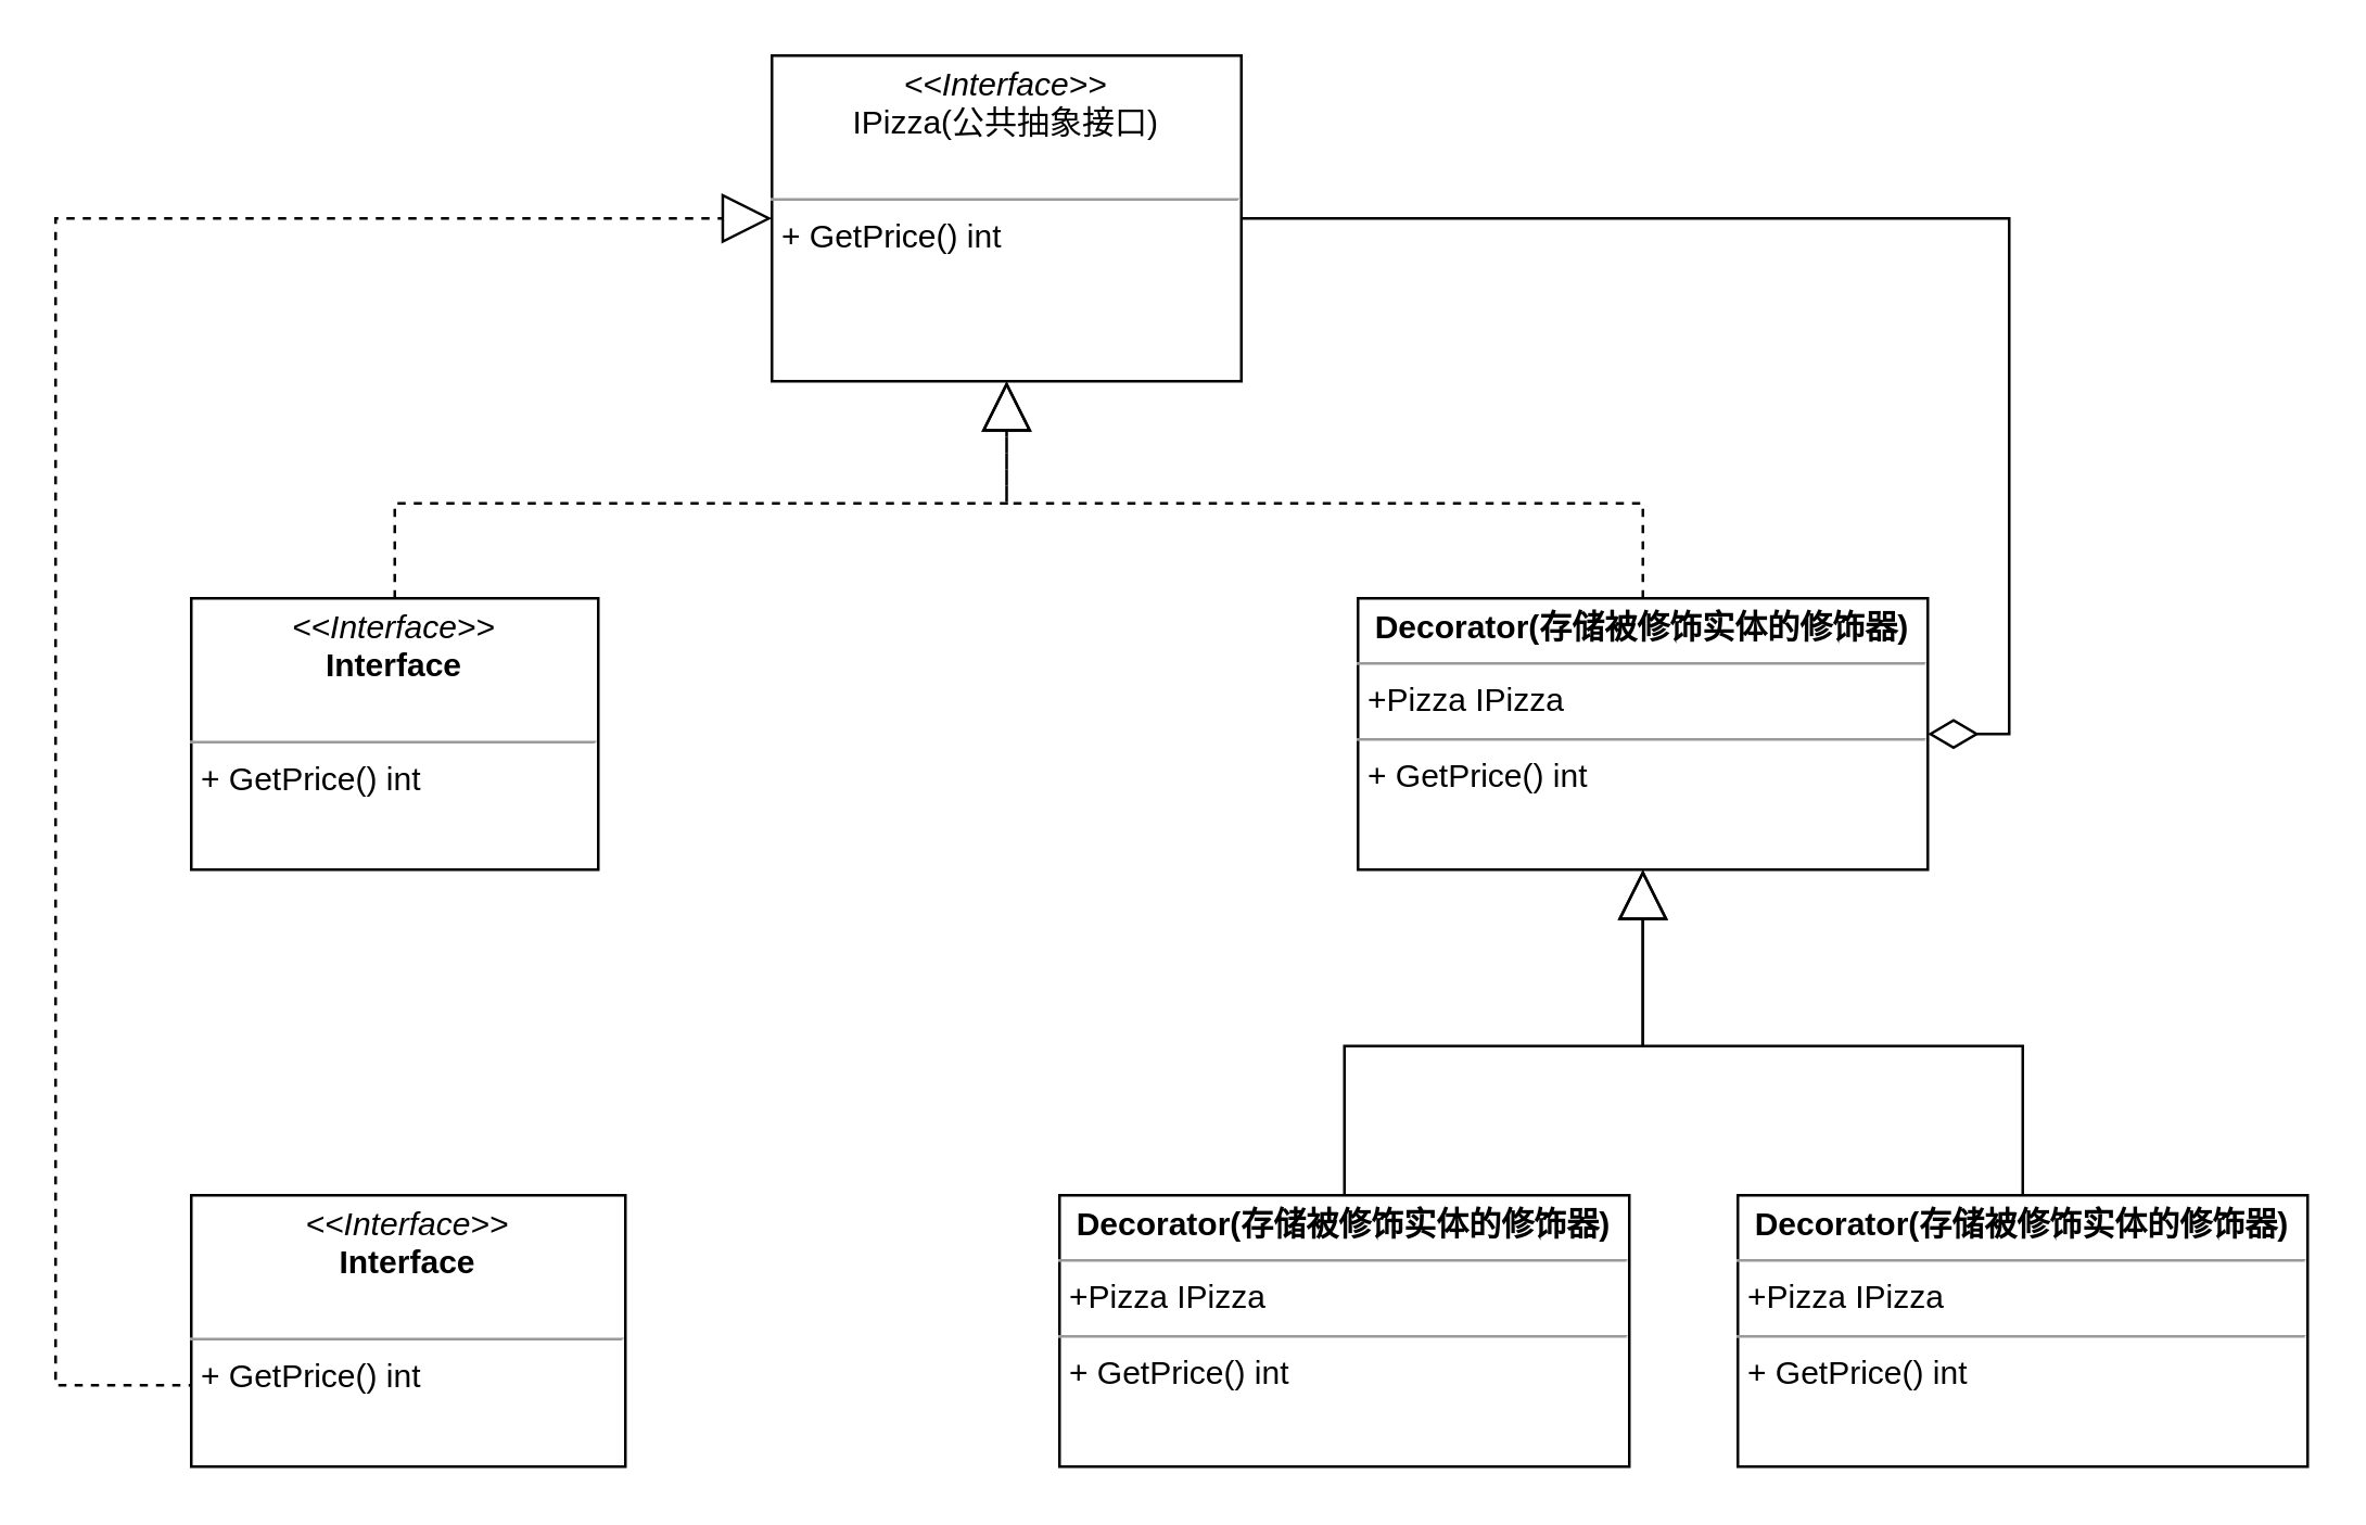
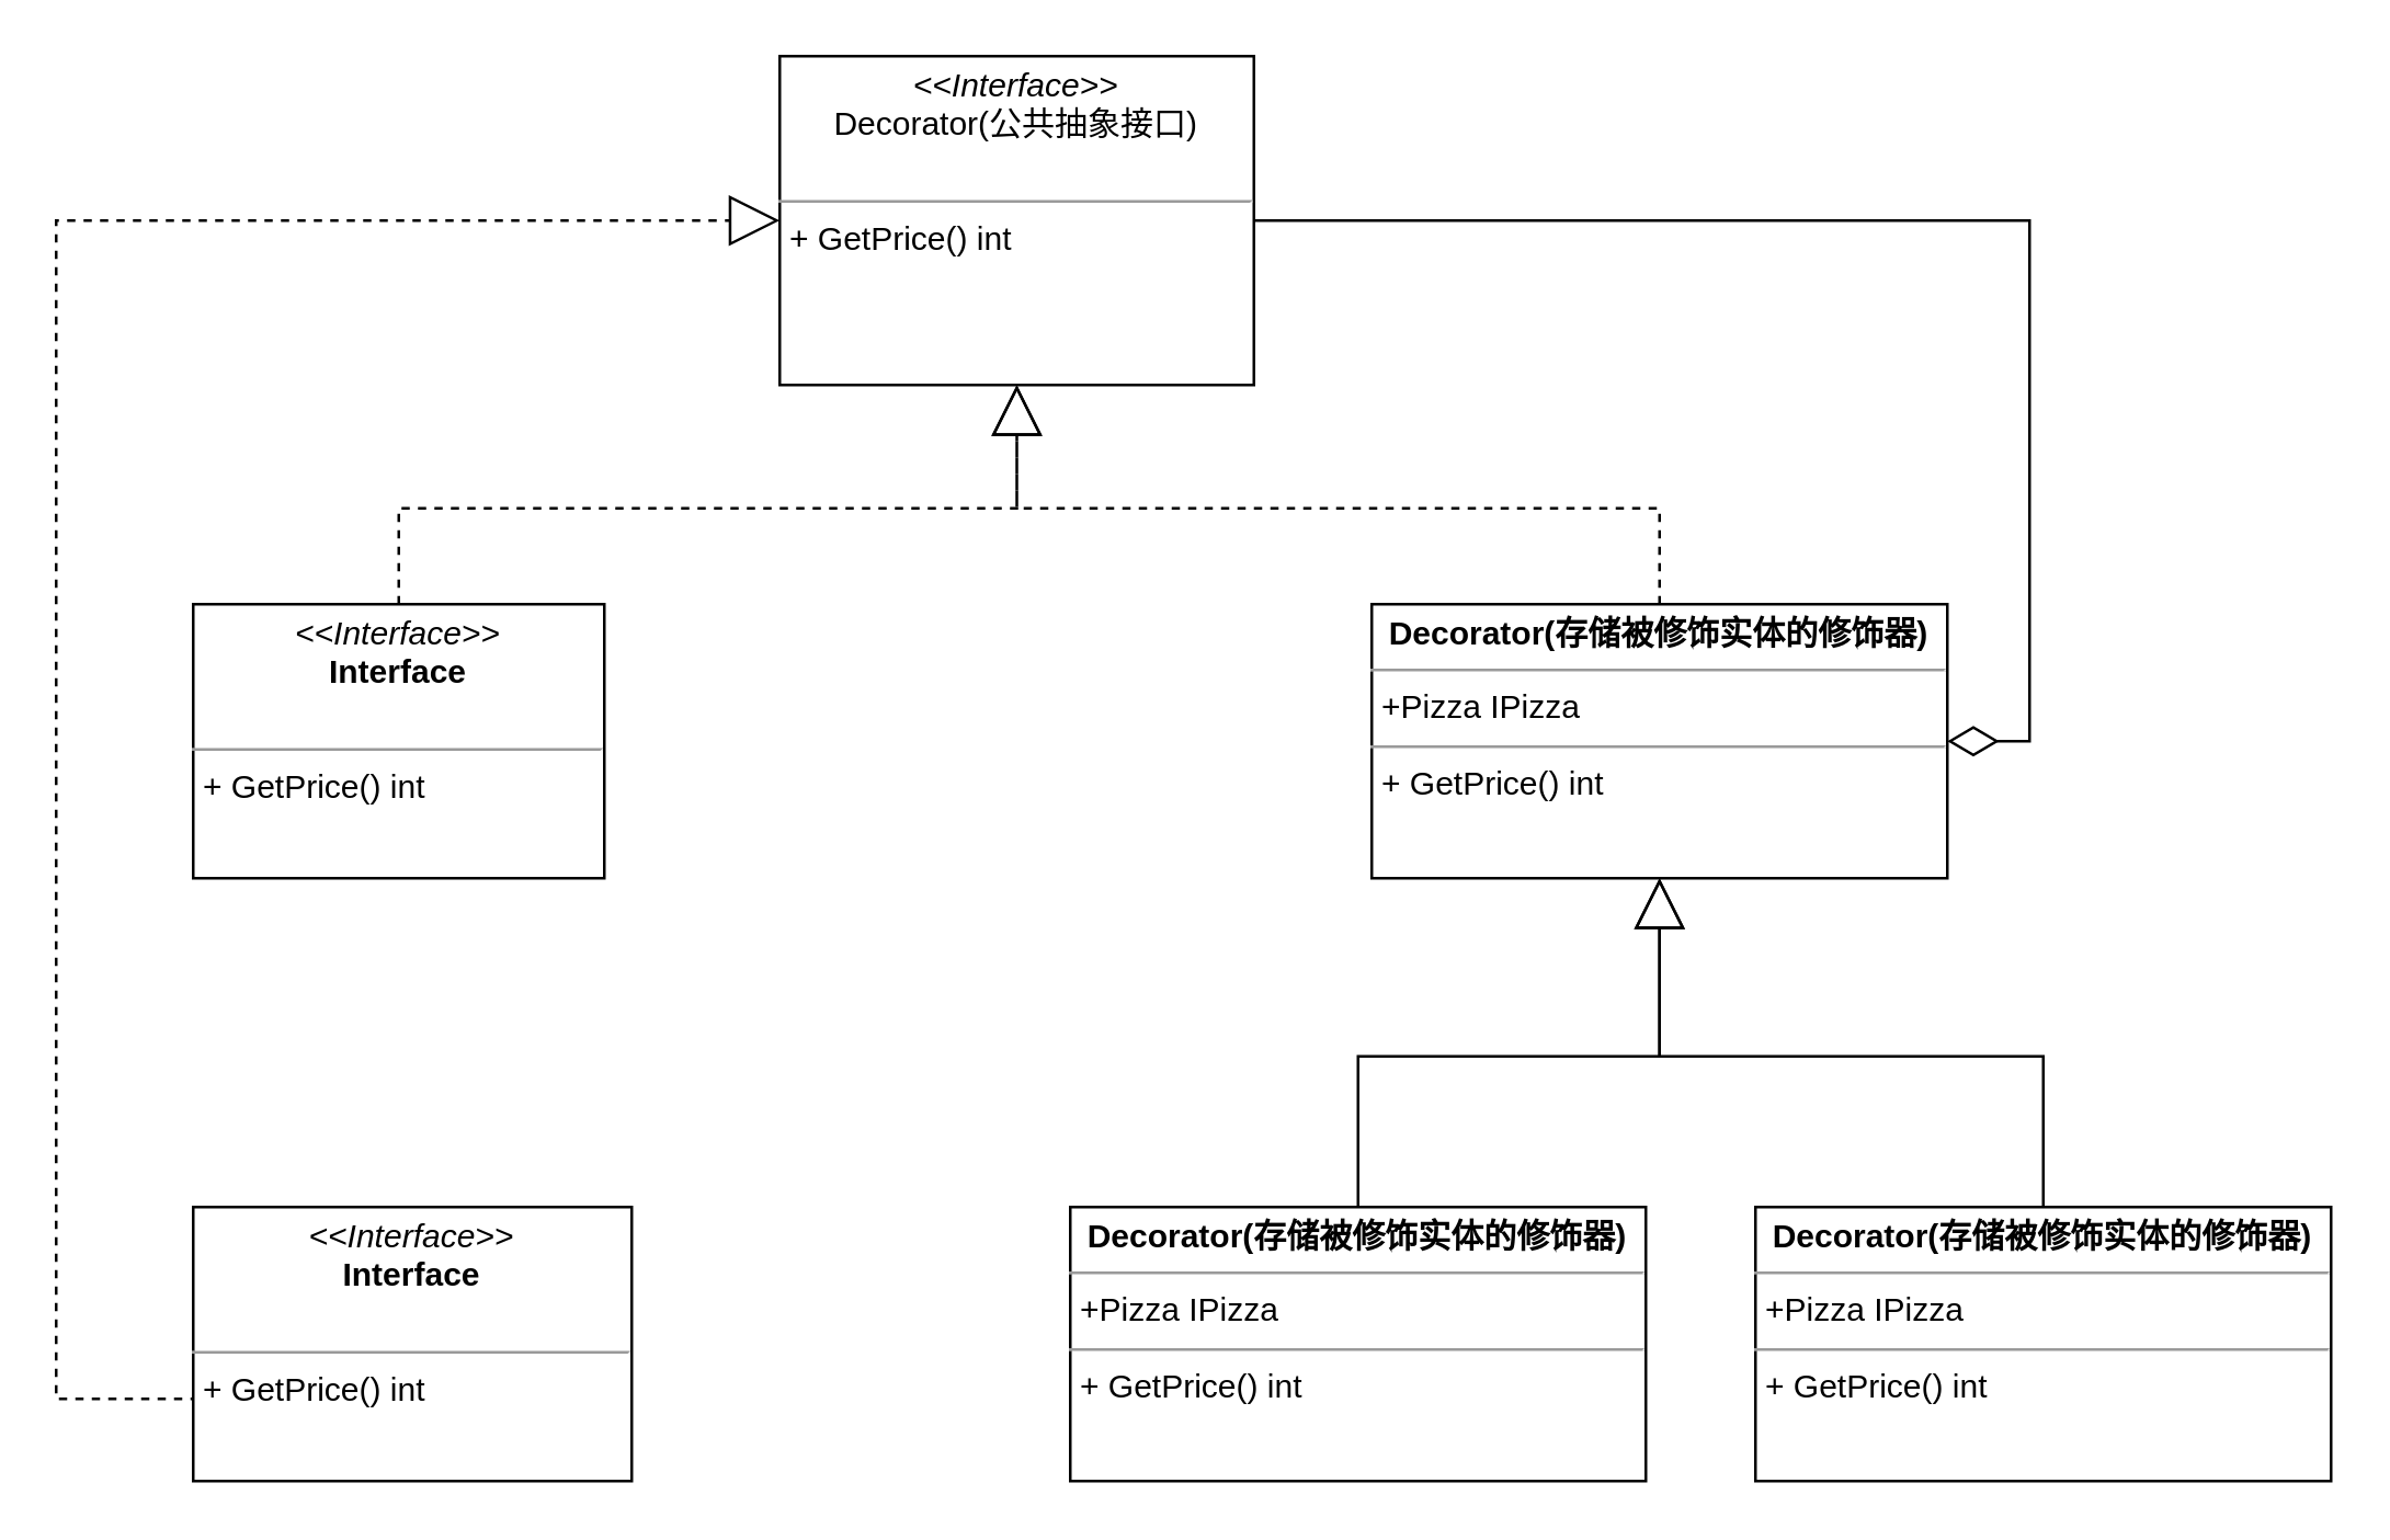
  <mxCell id="0" />
  <mxCell id="1" parent="0" />
  <mxCell id="2" style="edgeStyle=orthogonalEdgeStyle;rounded=0;orthogonalLoop=1;jettySize=auto;html=1;exitX=1;exitY=0.5;exitDx=0;exitDy=0;entryX=1;entryY=0.5;entryDx=0;entryDy=0;endArrow=diamondThin;endFill=0;startSize=16;endSize=16;" edge="1" parent="1" source="3" target="9"><mxGeometry relative="1" as="geometry" /></mxCell>
- <mxCell id="3" value="&lt;p style=&quot;margin:0px;margin-top:4px;text-align:center;&quot;&gt;&lt;i&gt;&amp;lt;&amp;lt;Interface&amp;gt;&amp;gt;&lt;/i&gt;&lt;br&gt;IPizza(公共抽象接口)&lt;/p&gt;&lt;br&gt;&lt;hr size=&quot;1&quot;&gt;&lt;p style=&quot;margin:0px;margin-left:4px;&quot;&gt;+ GetPrice() int&lt;/p&gt;" style="verticalAlign=top;align=left;overflow=fill;fontSize=12;fontFamily=Helvetica;html=1;whiteSpace=wrap;" vertex="1" parent="1"><mxGeometry x="284" y="20" width="173" height="120" as="geometry" /></mxCell>
+ <mxCell id="3" value="&lt;p style=&quot;margin:0px;margin-top:4px;text-align:center;&quot;&gt;&lt;i&gt;&amp;lt;&amp;lt;Interface&amp;gt;&amp;gt;&lt;/i&gt;&lt;br&gt;Decorator(公共抽象接口)&lt;/p&gt;&lt;br&gt;&lt;hr size=&quot;1&quot;&gt;&lt;p style=&quot;margin:0px;margin-left:4px;&quot;&gt;+ GetPrice() int&lt;/p&gt;" style="verticalAlign=top;align=left;overflow=fill;fontSize=12;fontFamily=Helvetica;html=1;whiteSpace=wrap;" vertex="1" parent="1"><mxGeometry x="284" y="20" width="173" height="120" as="geometry" /></mxCell>
  <mxCell id="4" style="edgeStyle=orthogonalEdgeStyle;rounded=0;orthogonalLoop=1;jettySize=auto;html=1;exitX=0.5;exitY=0;exitDx=0;exitDy=0;entryX=0.5;entryY=1;entryDx=0;entryDy=0;dashed=1;endArrow=block;endFill=0;endSize=16;" edge="1" parent="1" source="5" target="3"><mxGeometry relative="1" as="geometry" /></mxCell>
  <mxCell id="5" value="&lt;p style=&quot;margin:0px;margin-top:4px;text-align:center;&quot;&gt;&lt;i&gt;&amp;lt;&amp;lt;Interface&amp;gt;&amp;gt;&lt;/i&gt;&lt;br&gt;&lt;b&gt;Interface&lt;/b&gt;&lt;/p&gt;&lt;p style=&quot;margin:0px;margin-left:4px;&quot;&gt;&lt;br&gt;&lt;/p&gt;&lt;hr size=&quot;1&quot;&gt;&lt;p style=&quot;margin:0px;margin-left:4px;&quot;&gt;+ GetPrice() int&lt;br&gt;&lt;/p&gt;" style="verticalAlign=top;align=left;overflow=fill;fontSize=12;fontFamily=Helvetica;html=1;whiteSpace=wrap;" vertex="1" parent="1"><mxGeometry x="70" y="220" width="150" height="100" as="geometry" /></mxCell>
  <mxCell id="6" style="edgeStyle=orthogonalEdgeStyle;rounded=0;orthogonalLoop=1;jettySize=auto;html=1;exitX=0;exitY=0.5;exitDx=0;exitDy=0;entryX=0;entryY=0.5;entryDx=0;entryDy=0;dashed=1;endArrow=block;endFill=0;endSize=16;" edge="1" parent="1" source="7" target="3"><mxGeometry relative="1" as="geometry"><Array as="points"><mxPoint x="20" y="510" /><mxPoint x="20" y="80" /></Array></mxGeometry></mxCell>
  <mxCell id="7" value="&lt;p style=&quot;margin:0px;margin-top:4px;text-align:center;&quot;&gt;&lt;i&gt;&amp;lt;&amp;lt;Interface&amp;gt;&amp;gt;&lt;/i&gt;&lt;br&gt;&lt;b&gt;Interface&lt;/b&gt;&lt;/p&gt;&lt;p style=&quot;margin:0px;margin-left:4px;&quot;&gt;&lt;br&gt;&lt;/p&gt;&lt;hr size=&quot;1&quot;&gt;&lt;p style=&quot;margin:0px;margin-left:4px;&quot;&gt;+ GetPrice() int&lt;br&gt;&lt;/p&gt;" style="verticalAlign=top;align=left;overflow=fill;fontSize=12;fontFamily=Helvetica;html=1;whiteSpace=wrap;" vertex="1" parent="1"><mxGeometry x="70" y="440" width="160" height="100" as="geometry" /></mxCell>
  <mxCell id="8" style="edgeStyle=orthogonalEdgeStyle;rounded=0;orthogonalLoop=1;jettySize=auto;html=1;exitX=0.5;exitY=0;exitDx=0;exitDy=0;entryX=0.5;entryY=1;entryDx=0;entryDy=0;dashed=1;endArrow=block;endFill=0;endSize=16;" edge="1" parent="1" source="9" target="3"><mxGeometry relative="1" as="geometry" /></mxCell>
  <mxCell id="9" value="&lt;p style=&quot;margin:0px;margin-top:4px;text-align:center;&quot;&gt;&lt;b&gt;Decorator(存储被修饰实体&lt;/b&gt;&lt;b style=&quot;background-color: initial;&quot;&gt;的修饰器)&lt;/b&gt;&lt;/p&gt;&lt;hr size=&quot;1&quot;&gt;&lt;p style=&quot;margin:0px;margin-left:4px;&quot;&gt;+Pizza IPizza&lt;/p&gt;&lt;hr size=&quot;1&quot;&gt;&lt;p style=&quot;margin:0px;margin-left:4px;&quot;&gt;+ GetPrice() int&lt;br&gt;&lt;/p&gt;" style="verticalAlign=top;align=left;overflow=fill;fontSize=12;fontFamily=Helvetica;html=1;whiteSpace=wrap;" vertex="1" parent="1"><mxGeometry x="500" y="220" width="210" height="100" as="geometry" /></mxCell>
  <mxCell id="10" style="edgeStyle=orthogonalEdgeStyle;rounded=0;orthogonalLoop=1;jettySize=auto;html=1;exitX=0.5;exitY=0;exitDx=0;exitDy=0;entryX=0.5;entryY=1;entryDx=0;entryDy=0;endArrow=block;endFill=0;endSize=16;" edge="1" parent="1" source="11" target="9"><mxGeometry relative="1" as="geometry" /></mxCell>
  <mxCell id="11" value="&lt;p style=&quot;margin:0px;margin-top:4px;text-align:center;&quot;&gt;&lt;b&gt;Decorator(存储被修饰实体&lt;/b&gt;&lt;b style=&quot;background-color: initial;&quot;&gt;的修饰器)&lt;/b&gt;&lt;/p&gt;&lt;hr size=&quot;1&quot;&gt;&lt;p style=&quot;margin:0px;margin-left:4px;&quot;&gt;+Pizza IPizza&lt;/p&gt;&lt;hr size=&quot;1&quot;&gt;&lt;p style=&quot;margin:0px;margin-left:4px;&quot;&gt;+ GetPrice() int&lt;br&gt;&lt;/p&gt;" style="verticalAlign=top;align=left;overflow=fill;fontSize=12;fontFamily=Helvetica;html=1;whiteSpace=wrap;" vertex="1" parent="1"><mxGeometry x="390" y="440" width="210" height="100" as="geometry" /></mxCell>
  <mxCell id="12" style="edgeStyle=orthogonalEdgeStyle;rounded=0;orthogonalLoop=1;jettySize=auto;html=1;exitX=0.5;exitY=0;exitDx=0;exitDy=0;endArrow=block;endFill=0;endSize=16;" edge="1" parent="1" source="13" target="9"><mxGeometry relative="1" as="geometry" /></mxCell>
  <mxCell id="13" value="&lt;p style=&quot;margin:0px;margin-top:4px;text-align:center;&quot;&gt;&lt;b&gt;Decorator(存储被修饰实体&lt;/b&gt;&lt;b style=&quot;background-color: initial;&quot;&gt;的修饰器)&lt;/b&gt;&lt;/p&gt;&lt;hr size=&quot;1&quot;&gt;&lt;p style=&quot;margin:0px;margin-left:4px;&quot;&gt;+Pizza IPizza&lt;/p&gt;&lt;hr size=&quot;1&quot;&gt;&lt;p style=&quot;margin:0px;margin-left:4px;&quot;&gt;+ GetPrice() int&lt;br&gt;&lt;/p&gt;" style="verticalAlign=top;align=left;overflow=fill;fontSize=12;fontFamily=Helvetica;html=1;whiteSpace=wrap;" vertex="1" parent="1"><mxGeometry x="640" y="440" width="210" height="100" as="geometry" /></mxCell>
